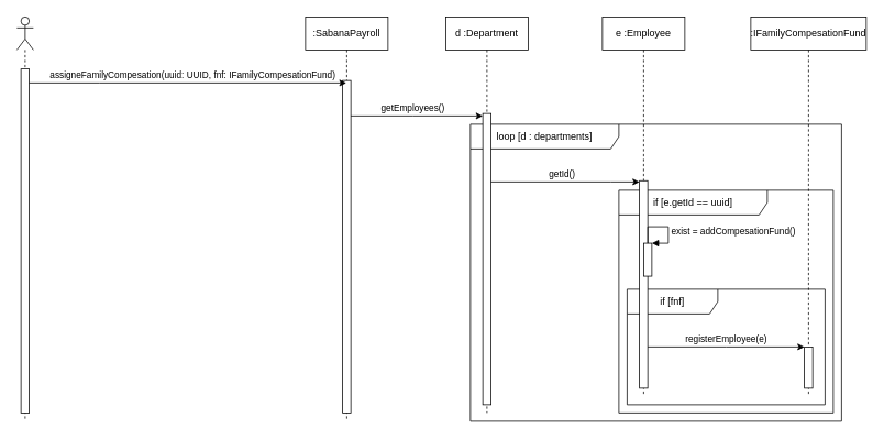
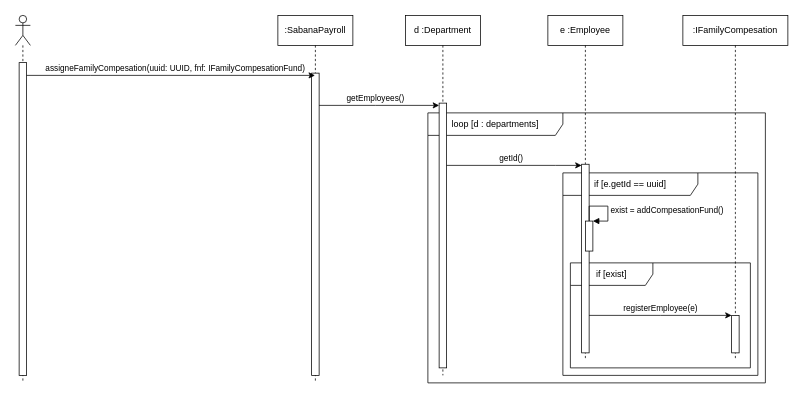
  <mxCell id="0" />
  <mxCell id="1" parent="0" />
  <mxCell id="2" value="loop [d : departments]" style="shape=umlFrame;whiteSpace=wrap;html=1;width=180;height=30;" vertex="1" parent="1"><mxGeometry x="570" y="150" width="450" height="360" as="geometry" /></mxCell>
  <mxCell id="3" value="if [e.getId == uuid]" style="shape=umlFrame;whiteSpace=wrap;html=1;width=180;height=30;" vertex="1" parent="1"><mxGeometry x="750" y="230" width="260" height="270" as="geometry" /></mxCell>
- <mxCell id="4" value="if [fnf]" style="shape=umlFrame;whiteSpace=wrap;html=1;width=110;height=30;" vertex="1" parent="1"><mxGeometry x="760" y="350" width="240" height="140" as="geometry" /></mxCell>
+ <mxCell id="4" value="if [exist]" style="shape=umlFrame;whiteSpace=wrap;html=1;width=110;height=30;" vertex="1" parent="1"><mxGeometry x="760" y="350" width="240" height="140" as="geometry" /></mxCell>
  <mxCell id="5" value="" style="shape=umlLifeline;participant=umlActor;perimeter=lifelinePerimeter;whiteSpace=wrap;html=1;container=1;collapsible=0;recursiveResize=0;verticalAlign=top;spacingTop=36;outlineConnect=0;" vertex="1" parent="1"><mxGeometry x="20" y="20" width="20" height="490" as="geometry" /></mxCell>
  <mxCell id="6" value="" style="html=1;points=[];perimeter=orthogonalPerimeter;" vertex="1" parent="5"><mxGeometry x="5" y="63" width="10" height="417" as="geometry" /></mxCell>
  <mxCell id="7" value=":SabanaPayroll" style="shape=umlLifeline;perimeter=lifelinePerimeter;whiteSpace=wrap;html=1;container=1;collapsible=0;recursiveResize=0;outlineConnect=0;" vertex="1" parent="1"><mxGeometry x="370" y="20" width="100" height="490" as="geometry" /></mxCell>
  <mxCell id="8" value="" style="html=1;points=[];perimeter=orthogonalPerimeter;" vertex="1" parent="7"><mxGeometry x="45" y="77" width="10" height="403" as="geometry" /></mxCell>
  <mxCell id="9" value="assigneFamilyCompesation(uuid: UUID, fnf: IFamilyCompesationFund)" style="edgeStyle=orthogonalEdgeStyle;rounded=0;orthogonalLoop=1;jettySize=auto;html=1;" edge="1" parent="1" source="6" target="7"><mxGeometry x="0.03" y="10" relative="1" as="geometry"><Array as="points"><mxPoint x="120" y="100" /><mxPoint x="120" y="100" /></Array><mxPoint as="offset" /></mxGeometry></mxCell>
  <mxCell id="10" value="d :Department" style="shape=umlLifeline;perimeter=lifelinePerimeter;whiteSpace=wrap;html=1;container=1;collapsible=0;recursiveResize=0;outlineConnect=0;" vertex="1" parent="1"><mxGeometry x="540" y="20" width="100" height="480" as="geometry" /></mxCell>
  <mxCell id="11" value="" style="html=1;points=[];perimeter=orthogonalPerimeter;" vertex="1" parent="10"><mxGeometry x="45" y="117" width="10" height="353" as="geometry" /></mxCell>
  <mxCell id="12" value="e :Employee" style="shape=umlLifeline;perimeter=lifelinePerimeter;whiteSpace=wrap;html=1;container=1;collapsible=0;recursiveResize=0;outlineConnect=0;" vertex="1" parent="1"><mxGeometry x="730" y="20" width="100" height="460" as="geometry" /></mxCell>
  <mxCell id="13" value="" style="html=1;points=[];perimeter=orthogonalPerimeter;" vertex="1" parent="12"><mxGeometry x="45" y="198.5" width="10" height="251.5" as="geometry" /></mxCell>
  <mxCell id="14" value="" style="html=1;points=[];perimeter=orthogonalPerimeter;" vertex="1" parent="12"><mxGeometry x="50" y="274.25" width="10" height="40" as="geometry" /></mxCell>
  <mxCell id="15" value="exist = addCompesationFund()" style="edgeStyle=orthogonalEdgeStyle;html=1;align=left;spacingLeft=2;endArrow=block;rounded=0;entryX=1;entryY=0;" edge="1" target="14" parent="12"><mxGeometry x="0.193" relative="1" as="geometry"><mxPoint x="55" y="274.25" as="sourcePoint" /><Array as="points"><mxPoint x="55" y="254.25" /><mxPoint x="80" y="254.25" /><mxPoint x="80" y="274.25" /><mxPoint x="60" y="274.25" /></Array><mxPoint as="offset" /></mxGeometry></mxCell>
- <mxCell id="16" value=":IFamilyCompesationFund" style="shape=umlLifeline;perimeter=lifelinePerimeter;whiteSpace=wrap;html=1;container=1;collapsible=0;recursiveResize=0;outlineConnect=0;" vertex="1" parent="1"><mxGeometry x="910" y="20" width="140" height="460" as="geometry" /></mxCell>
+ <mxCell id="16" value=":IFamilyCompesation" style="shape=umlLifeline;perimeter=lifelinePerimeter;whiteSpace=wrap;html=1;container=1;collapsible=0;recursiveResize=0;outlineConnect=0;" vertex="1" parent="1"><mxGeometry x="910" y="20" width="140" height="460" as="geometry" /></mxCell>
  <mxCell id="17" value="" style="html=1;points=[];perimeter=orthogonalPerimeter;" vertex="1" parent="16"><mxGeometry x="65" y="400" width="10" height="50" as="geometry" /></mxCell>
  <mxCell id="18" value="getEmployees()" style="edgeStyle=orthogonalEdgeStyle;rounded=0;orthogonalLoop=1;jettySize=auto;html=1;" edge="1" parent="1" source="8" target="11"><mxGeometry x="-0.062" y="10" relative="1" as="geometry"><Array as="points"><mxPoint x="500" y="140" /><mxPoint x="500" y="140" /></Array><mxPoint as="offset" /></mxGeometry></mxCell>
  <mxCell id="19" value="getId()" style="edgeStyle=orthogonalEdgeStyle;rounded=0;orthogonalLoop=1;jettySize=auto;html=1;" edge="1" parent="1" source="11" target="13"><mxGeometry x="-0.05" y="10" relative="1" as="geometry"><Array as="points"><mxPoint x="740" y="220" /><mxPoint x="740" y="220" /></Array><mxPoint as="offset" /></mxGeometry></mxCell>
  <mxCell id="20" value="registerEmployee(e)" style="edgeStyle=orthogonalEdgeStyle;rounded=0;orthogonalLoop=1;jettySize=auto;html=1;" edge="1" parent="1" source="13" target="17"><mxGeometry y="10" relative="1" as="geometry"><Array as="points"><mxPoint x="880" y="420" /><mxPoint x="880" y="420" /></Array><mxPoint as="offset" /></mxGeometry></mxCell>
